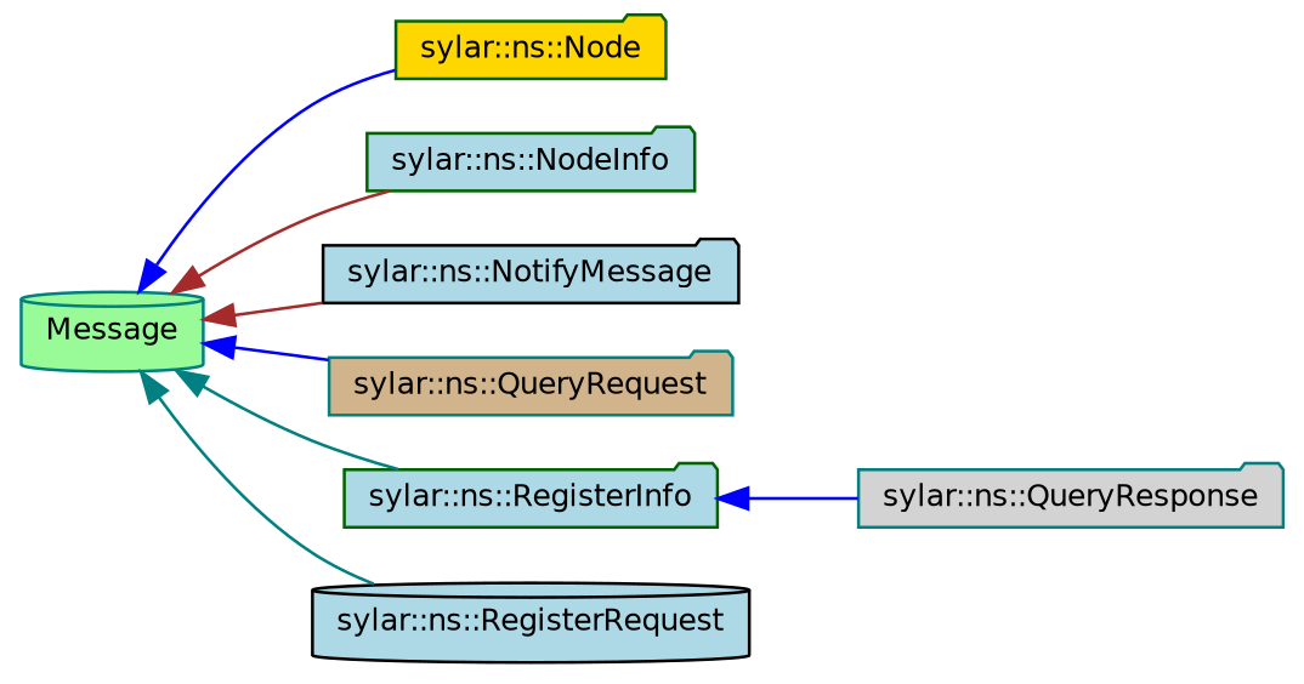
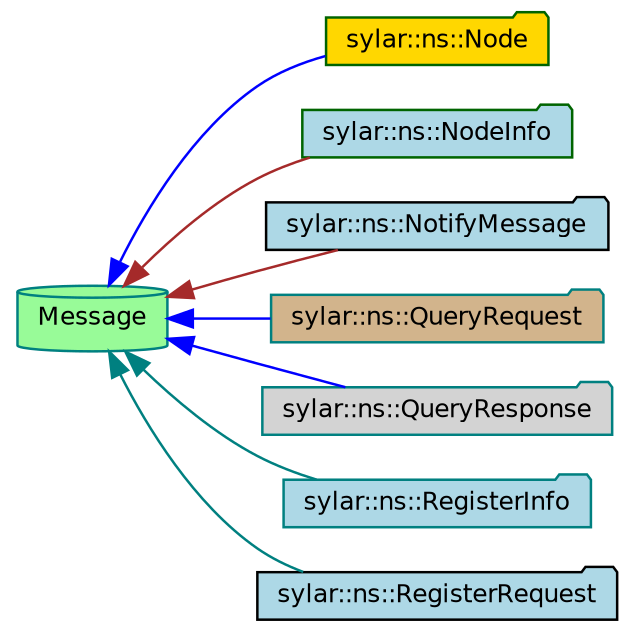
  digraph {
    rankdir=LR
    node [color=teal fillcolor=lightblue fontname=Helvetica fontsize=10 shape=folder style=filled]
    edge [color=blue dir=back fontname=Helvetica fontsize=10 labelfontname=Helvetica labelfontsize=10 style=solid]
    n1 [fillcolor=palegreen height=0.2 label=Message shape=cylinder width=0.4]
    n2 [color=darkgreen fillcolor=gold height=0.2 label="sylar::ns::Node" width=0.4]
    n3 [color=darkgreen height=0.2 label="sylar::ns::NodeInfo" width=0.4]
    n4 [color=black height=0.2 label="sylar::ns::NotifyMessage" width=0.4]
    n5 [fillcolor=tan height=0.2 label="sylar::ns::QueryRequest" width=0.4]
    n6 [fillcolor=lightgrey height=0.2 label="sylar::ns::QueryResponse" width=0.4]
-   n7 [color=darkgreen height=0.2 label="sylar::ns::RegisterInfo" width=0.4]
-   n8 [color=black height=0.2 label="sylar::ns::RegisterRequest" shape=cylinder width=0.4]
+   n7 [height=0.2 label="sylar::ns::RegisterInfo" width=0.4]
+   n8 [color=black height=0.2 label="sylar::ns::RegisterRequest" width=0.4]
    n1 -> n2
    n1 -> n3 [color=brown]
    n1 -> n4 [color=brown]
    n1 -> n5
-   n7 -> n6
+   n1 -> n6
    n1 -> n7 [color=teal]
    n1 -> n8 [color=teal]
  }
